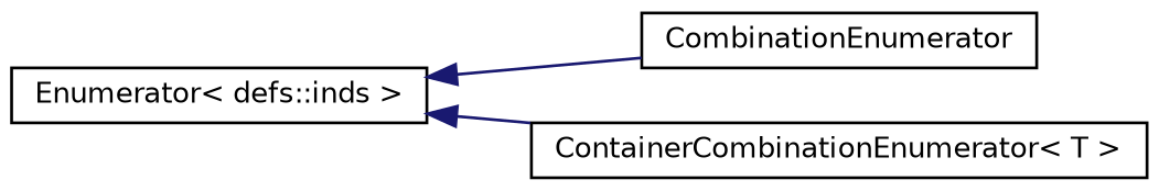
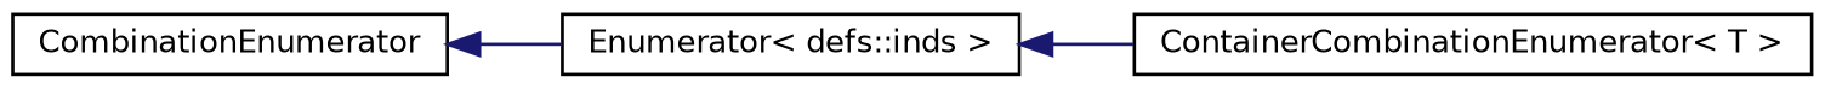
  digraph {
    rankdir=LR
    node [color=black fillcolor=white fontname=Helvetica fontsize=10 shape=record style=filled]
    edge [color=midnightblue dir=back fontname=Helvetica fontsize=10 labelfontname=Helvetica labelfontsize=10 style=solid]
    n1 [height=0.2 label="Enumerator\< defs::inds \>" width=0.4]
    n2 [height=0.2 label=CombinationEnumerator width=0.4]
    n3 [height=0.2 label="ContainerCombinationEnumerator\< T \>" width=0.4]
-   n1 -> n2
+   n2 -> n1
    n1 -> n3
  }
